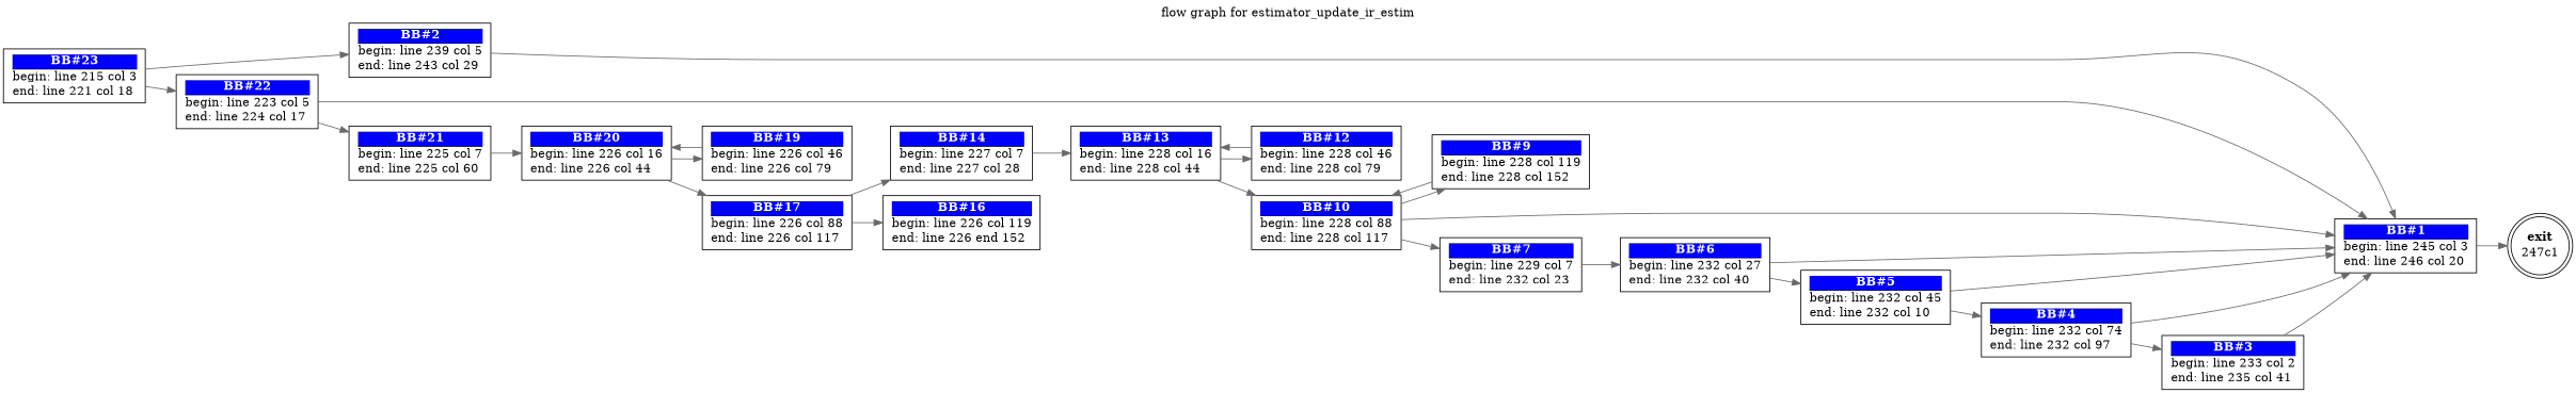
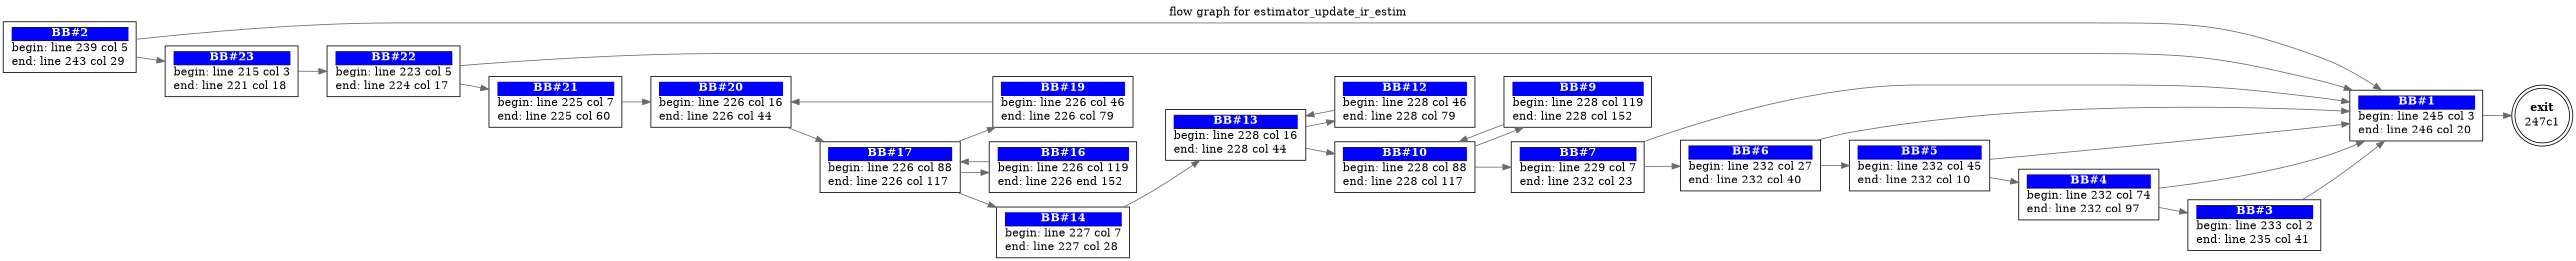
  digraph {
    label="flow graph for estimator_update_ir_estim"
    labelloc=t
    rankdir=LR
    node [shape=box]
    edge [color=dimgray fontcolor=dimgray]
    n1 [label=<<TABLE border="0" cellborder="0" cellpadding="0"><TR><TD border="0" bgcolor="#ffffff" sides="b"><FONT color="#000000"><B>exit</B></FONT></TD></TR><TR><TD>247c1</TD></TR></TABLE>> margin=0 shape=doublecircle]
    n2 [label=<<TABLE border="0" cellborder="0" cellpadding="0"><TR><TD border="1" bgcolor="#0000ff" sides="b"><FONT color="#ffffff"><B>BB#1</B></FONT></TD></TR><TR><TD align="left">begin: line 245 col 3</TD></TR><TR><TD align="left">end: line 246 col 20</TD></TR></TABLE>>]
    n3 [label=<<TABLE border="0" cellborder="0" cellpadding="0"><TR><TD border="1" bgcolor="#0000ff" sides="b"><FONT color="#ffffff"><B>BB#2</B></FONT></TD></TR><TR><TD align="left">begin: line 239 col 5</TD></TR><TR><TD align="left">end: line 243 col 29</TD></TR></TABLE>>]
    n4 [label=<<TABLE border="0" cellborder="0" cellpadding="0"><TR><TD border="1" bgcolor="#0000ff" sides="b"><FONT color="#ffffff"><B>BB#3</B></FONT></TD></TR><TR><TD align="left">begin: line 233 col 2</TD></TR><TR><TD align="left">end: line 235 col 41</TD></TR></TABLE>>]
    n5 [label=<<TABLE border="0" cellborder="0" cellpadding="0"><TR><TD border="1" bgcolor="#0000ff" sides="b"><FONT color="#ffffff"><B>BB#4</B></FONT></TD></TR><TR><TD align="left">begin: line 232 col 74</TD></TR><TR><TD align="left">end: line 232 col 97</TD></TR></TABLE>>]
    n6 [label=<<TABLE border="0" cellborder="0" cellpadding="0"><TR><TD border="1" bgcolor="#0000ff" sides="b"><FONT color="#ffffff"><B>BB#5</B></FONT></TD></TR><TR><TD align="left">begin: line 232 col 45</TD></TR><TR><TD align="left">end: line 232 col 10</TD></TR></TABLE>>]
    n7 [label=<<TABLE border="0" cellborder="0" cellpadding="0"><TR><TD border="1" bgcolor="#0000ff" sides="b"><FONT color="#ffffff"><B>BB#6</B></FONT></TD></TR><TR><TD align="left">begin: line 232 col 27</TD></TR><TR><TD align="left">end: line 232 col 40</TD></TR></TABLE>>]
    n8 [label=<<TABLE border="0" cellborder="0" cellpadding="0"><TR><TD border="1" bgcolor="#0000ff" sides="b"><FONT color="#ffffff"><B>BB#7</B></FONT></TD></TR><TR><TD align="left">begin: line 229 col 7</TD></TR><TR><TD align="left">end: line 232 col 23</TD></TR></TABLE>>]
    n9 [label=<<TABLE border="0" cellborder="0" cellpadding="0"><TR><TD border="1" bgcolor="#0000ff" sides="b"><FONT color="#ffffff"><B>BB#9</B></FONT></TD></TR><TR><TD align="left">begin: line 228 col 119</TD></TR><TR><TD align="left">end: line 228 col 152</TD></TR></TABLE>>]
    n10 [label=<<TABLE border="0" cellborder="0" cellpadding="0"><TR><TD border="1" bgcolor="#0000ff" sides="b"><FONT color="#ffffff"><B>BB#10</B></FONT></TD></TR><TR><TD align="left">begin: line 228 col 88</TD></TR><TR><TD align="left">end: line 228 col 117</TD></TR></TABLE>>]
    n11 [label=<<TABLE border="0" cellborder="0" cellpadding="0"><TR><TD border="1" bgcolor="#0000ff" sides="b"><FONT color="#ffffff"><B>BB#12</B></FONT></TD></TR><TR><TD align="left">begin: line 228 col 46</TD></TR><TR><TD align="left">end: line 228 col 79</TD></TR></TABLE>>]
    n12 [label=<<TABLE border="0" cellborder="0" cellpadding="0"><TR><TD border="1" bgcolor="#0000ff" sides="b"><FONT color="#ffffff"><B>BB#13</B></FONT></TD></TR><TR><TD align="left">begin: line 228 col 16</TD></TR><TR><TD align="left">end: line 228 col 44</TD></TR></TABLE>>]
    n13 [label=<<TABLE border="0" cellborder="0" cellpadding="0"><TR><TD border="1" bgcolor="#0000ff" sides="b"><FONT color="#ffffff"><B>BB#14</B></FONT></TD></TR><TR><TD align="left">begin: line 227 col 7</TD></TR><TR><TD align="left">end: line 227 col 28</TD></TR></TABLE>>]
    n14 [label=<<TABLE border="0" cellborder="0" cellpadding="0"><TR><TD border="1" bgcolor="#0000ff" sides="b"><FONT color="#ffffff"><B>BB#16</B></FONT></TD></TR><TR><TD align="left">begin: line 226 col 119</TD></TR><TR><TD align="left">end: line 226 end 152</TD></TR></TABLE>>]
    n15 [label=<<TABLE border="0" cellborder="0" cellpadding="0"><TR><TD border="1" bgcolor="#0000ff" sides="b"><FONT color="#ffffff"><B>BB#17</B></FONT></TD></TR><TR><TD align="left">begin: line 226 col 88</TD></TR><TR><TD align="left">end: line 226 col 117</TD></TR></TABLE>>]
    n16 [label=<<TABLE border="0" cellborder="0" cellpadding="0"><TR><TD border="1" bgcolor="#0000ff" sides="b"><FONT color="#ffffff"><B>BB#19</B></FONT></TD></TR><TR><TD align="left">begin: line 226 col 46</TD></TR><TR><TD align="left">end: line 226 col 79</TD></TR></TABLE>>]
    n17 [label=<<TABLE border="0" cellborder="0" cellpadding="0"><TR><TD border="1" bgcolor="#0000ff" sides="b"><FONT color="#ffffff"><B>BB#20</B></FONT></TD></TR><TR><TD align="left">begin: line 226 col 16</TD></TR><TR><TD align="left">end: line 226 col 44</TD></TR></TABLE>>]
    n18 [label=<<TABLE border="0" cellborder="0" cellpadding="0"><TR><TD border="1" bgcolor="#0000ff" sides="b"><FONT color="#ffffff"><B>BB#21</B></FONT></TD></TR><TR><TD align="left">begin: line 225 col 7</TD></TR><TR><TD align="left">end: line 225 col 60</TD></TR></TABLE>>]
    n19 [label=<<TABLE border="0" cellborder="0" cellpadding="0"><TR><TD border="1" bgcolor="#0000ff" sides="b"><FONT color="#ffffff"><B>BB#22</B></FONT></TD></TR><TR><TD align="left">begin: line 223 col 5</TD></TR><TR><TD align="left">end: line 224 col 17</TD></TR></TABLE>>]
    n20 [label=<<TABLE border="0" cellborder="0" cellpadding="0"><TR><TD border="1" bgcolor="#0000ff" sides="b"><FONT color="#ffffff"><B>BB#23</B></FONT></TD></TR><TR><TD align="left">begin: line 215 col 3</TD></TR><TR><TD align="left">end: line 221 col 18</TD></TR></TABLE>>]
    n2 -> n1
    n3 -> n2
    n4 -> n2
    n5 -> n2
    n5 -> n4
    n6 -> n2
    n6 -> n5
    n7 -> n2
    n7 -> n6
-   n10 -> n2
+   n8 -> n2
    n8 -> n7
    n9 -> n10
    n10 -> n8
    n10 -> n9
    n11 -> n12
    n12 -> n10
    n12 -> n11
    n13 -> n12
+   n14 -> n15
    n15 -> n13
    n15 -> n14
    n16 -> n17
    n17 -> n15
-   n17 -> n16
+   n15 -> n16
    n18 -> n17
    n19 -> n2
    n19 -> n18
-   n20 -> n3
+   n3 -> n20
    n20 -> n19
  }
